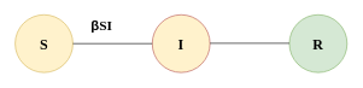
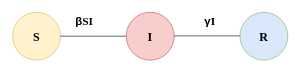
  <mxCell id="0" />
  <mxCell id="1" parent="0" />
  <mxCell id="2" value="&lt;font face=&quot;Lucida Console&quot;&gt;&lt;span style=&quot;font-size: 20px;&quot;&gt;&lt;b&gt;S&lt;/b&gt;&lt;/span&gt;&lt;/font&gt;" style="ellipse;whiteSpace=wrap;html=1;aspect=fixed;fillColor=#fff2cc;strokeColor=#d6b656;" vertex="1" parent="1"><mxGeometry x="20" y="20" width="80" height="80" as="geometry" /></mxCell>
- <mxCell id="3" value="&lt;font face=&quot;Lucida Console&quot;&gt;&lt;span style=&quot;font-size: 20px;&quot;&gt;I&lt;/span&gt;&lt;/font&gt;" style="ellipse;whiteSpace=wrap;html=1;aspect=fixed;fillColor=#fff2cc;strokeColor=#b85450;fontStyle=1;" vertex="1" parent="1"><mxGeometry x="210" y="20" width="80" height="80" as="geometry" /></mxCell>
- <mxCell id="4" value="&lt;font face=&quot;Lucida Console&quot;&gt;&lt;span style=&quot;font-size: 20px;&quot;&gt;R&lt;/span&gt;&lt;/font&gt;" style="ellipse;whiteSpace=wrap;html=1;aspect=fixed;fillColor=#d5e8d4;strokeColor=#82b366;fontStyle=1" vertex="1" parent="1"><mxGeometry x="400" y="20" width="80" height="80" as="geometry" /></mxCell>
+ <mxCell id="3" value="&lt;font face=&quot;Lucida Console&quot;&gt;&lt;span style=&quot;font-size: 20px;&quot;&gt;I&lt;/span&gt;&lt;/font&gt;" style="ellipse;whiteSpace=wrap;html=1;aspect=fixed;fillColor=#f8cecc;strokeColor=#b85450;fontStyle=1" vertex="1" parent="1"><mxGeometry x="210" y="20" width="80" height="80" as="geometry" /></mxCell>
+ <mxCell id="4" value="&lt;font face=&quot;Lucida Console&quot;&gt;&lt;span style=&quot;font-size: 20px;&quot;&gt;R&lt;/span&gt;&lt;/font&gt;" style="ellipse;whiteSpace=wrap;html=1;aspect=fixed;fillColor=#dae8fc;strokeColor=#82b366;fontStyle=1;" vertex="1" parent="1"><mxGeometry x="400" y="20" width="80" height="80" as="geometry" /></mxCell>
  <mxCell id="5" value="" style="endArrow=none;html=1;rounded=0;entryX=0;entryY=0.5;entryDx=0;entryDy=0;" edge="1" parent="1" target="3"><mxGeometry width="50" height="50" relative="1" as="geometry"><mxPoint x="100" y="60" as="sourcePoint" /><mxPoint x="150" y="10" as="targetPoint" /></mxGeometry></mxCell>
  <mxCell id="6" value="" style="endArrow=none;html=1;rounded=0;entryX=0;entryY=0.5;entryDx=0;entryDy=0;" edge="1" parent="1"><mxGeometry width="50" height="50" relative="1" as="geometry"><mxPoint x="290" y="59.5" as="sourcePoint" /><mxPoint x="400" y="59.5" as="targetPoint" /></mxGeometry></mxCell>
  <mxCell id="7" value="&lt;div style=&quot;text-align: start;&quot;&gt;&lt;font style=&quot;color: rgb(0, 0, 0); font-size: 19px;&quot;&gt;&lt;span style=&quot;background-color: rgb(255, 255, 255);&quot;&gt;&lt;b&gt;&lt;font face=&quot;Google Sans, Arial, sans-serif&quot;&gt;β&lt;/font&gt;&lt;font face=&quot;Lucida Console&quot;&gt;SI&lt;/font&gt;&lt;/b&gt;&lt;/span&gt;&lt;/font&gt;&lt;/div&gt;" style="text;html=1;whiteSpace=wrap;strokeColor=none;fillColor=none;align=center;verticalAlign=middle;rounded=0;" vertex="1" parent="1"><mxGeometry x="110" y="20" width="60" height="30" as="geometry" /></mxCell>
+ <mxCell id="8" value="&lt;div style=&quot;text-align: start;&quot;&gt;&lt;font style=&quot;color: rgb(0, 0, 0);&quot;&gt;&lt;span style=&quot;background-color: rgb(255, 255, 255);&quot;&gt;&lt;span style=&quot;background-color: transparent; text-align: center; font-size: 19px;&quot;&gt;&lt;font face=&quot;Google Sans, Arial, sans-serif&quot;&gt;&lt;b&gt;γ&lt;/b&gt;&lt;/font&gt;&lt;/span&gt;&lt;b style=&quot;color: light-dark(rgb(0, 0, 0), rgb(237, 237, 237)); font-size: 19px;&quot;&gt;&lt;font face=&quot;Lucida Console&quot;&gt;I&lt;/font&gt;&lt;/b&gt;&lt;/span&gt;&lt;/font&gt;&lt;/div&gt;" style="text;html=1;whiteSpace=wrap;strokeColor=none;fillColor=none;align=center;verticalAlign=middle;rounded=0;" vertex="1" parent="1"><mxGeometry x="320" y="20" width="60" height="30" as="geometry" /></mxCell>
